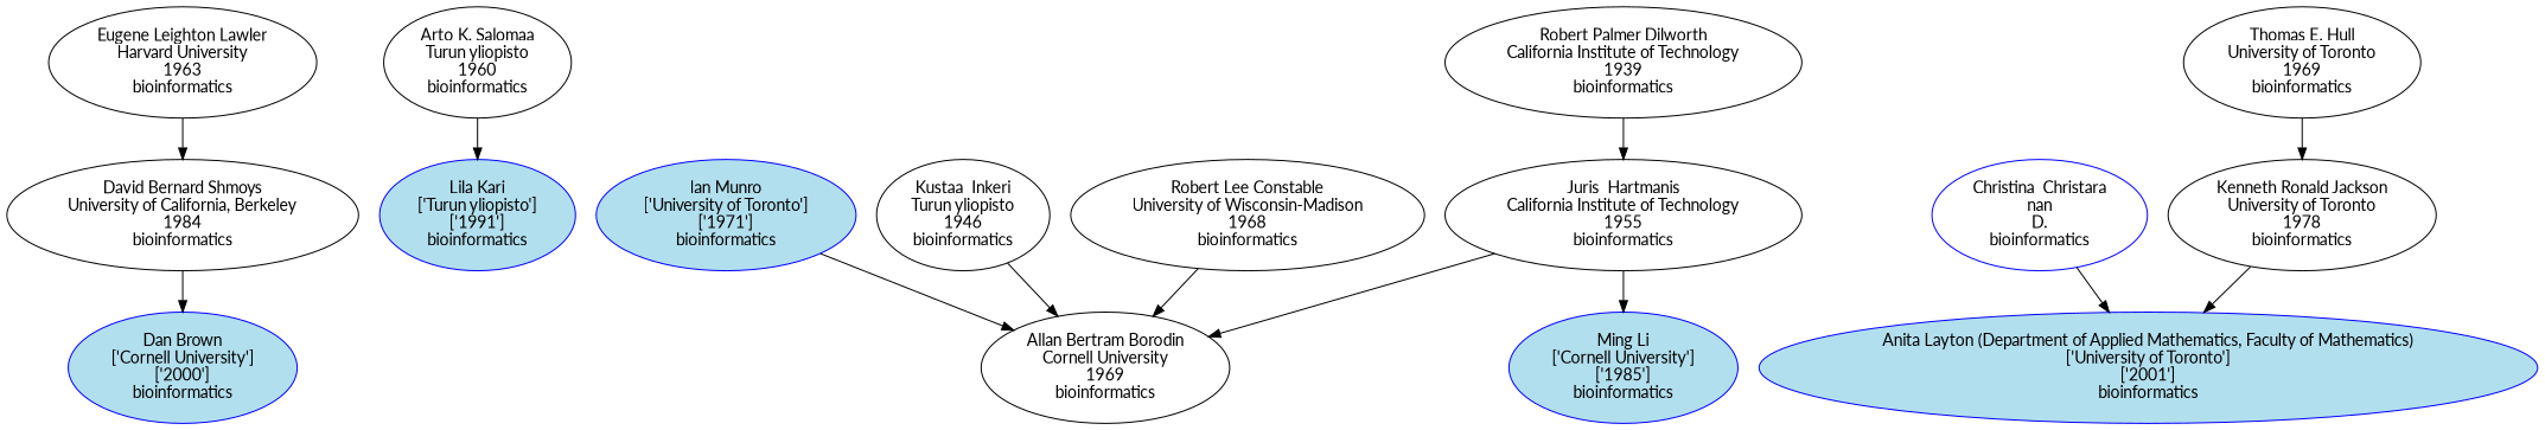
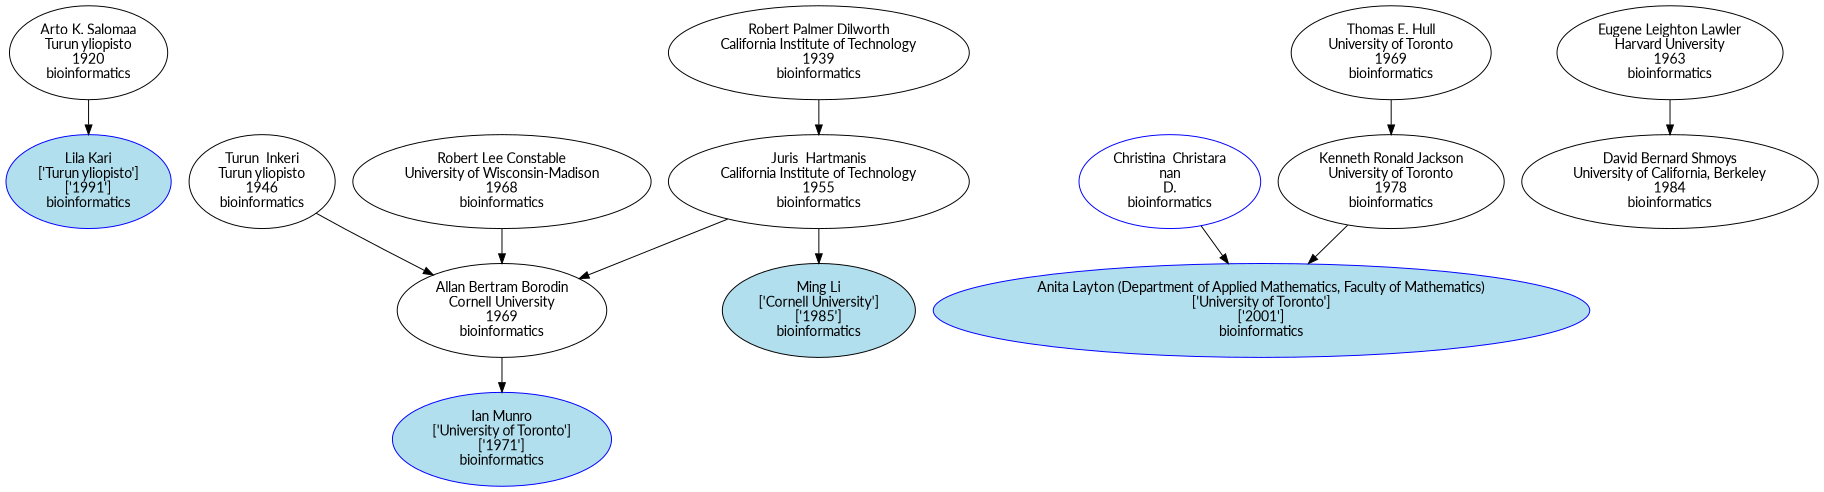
  digraph {
    fontname=Lato
    node [fontname=Lato]
    edge [fontname=Lato]
-   n1 [color=blue fillcolor=lightblue2 label="​Dan Brown\n['Cornell University']\n['2000']\nbioinformatics" style=filled]
    n2 [color=blue fillcolor=lightblue2 label="Lila Kari\n['Turun yliopisto']\n['1991']\nbioinformatics" style=filled]
-   n3 [color=blue fillcolor=lightblue2 label="Ming Li\n['Cornell University']\n['1985']\nbioinformatics" style=filled]
+   n3 [color=black fillcolor=lightblue2 label="Ming Li\n['Cornell University']\n['1985']\nbioinformatics" style=filled]
    n4 [color=blue fillcolor=lightblue2 label="Ian Munro\n['University of Toronto']\n['1971']\nbioinformatics" style=filled]
    n5 [color=blue fillcolor=lightblue2 label="Anita Layton (Department of Applied Mathematics, Faculty of Mathematics)\n['University of Toronto']\n['2001']\nbioinformatics" style=filled]
    n6 [label="David Bernard Shmoys\nUniversity of California, Berkeley\n1984\nbioinformatics"]
-   n7 [label="Arto K. Salomaa\nTurun yliopisto\n1960\nbioinformatics"]
+   n7 [label="Arto K. Salomaa\nTurun yliopisto\n1920\nbioinformatics"]
    n8 [label="Juris  Hartmanis\nCalifornia Institute of Technology\n1955\nbioinformatics"]
    n9 [label="Allan Bertram Borodin\nCornell University\n1969\nbioinformatics"]
    n10 [color=blue label="Christina  Christara\nnan\nD.\nbioinformatics"]
    n11 [label="Kenneth Ronald Jackson\nUniversity of Toronto\n1978\nbioinformatics"]
    n12 [label="Eugene Leighton Lawler\nHarvard University\n1963\nbioinformatics"]
-   n13 [label="Kustaa  Inkeri\nTurun yliopisto\n1946\nbioinformatics"]
+   n13 [label="Turun  Inkeri\nTurun yliopisto\n1946\nbioinformatics"]
    n14 [label="Robert Palmer Dilworth\nCalifornia Institute of Technology\n1939\nbioinformatics"]
    n15 [label="Robert Lee Constable\nUniversity of Wisconsin-Madison\n1968\nbioinformatics"]
    n16 [label="Thomas E. Hull\nUniversity of Toronto\n1969\nbioinformatics"]
-   n6 -> n1
    n7 -> n2
    n8 -> n3
    n8 -> n9
-   n4 -> n9
+   n9 -> n4
    n10 -> n5
    n11 -> n5
    n12 -> n6
    n13 -> n9
    n14 -> n8
    n15 -> n9
    n16 -> n11
  }
